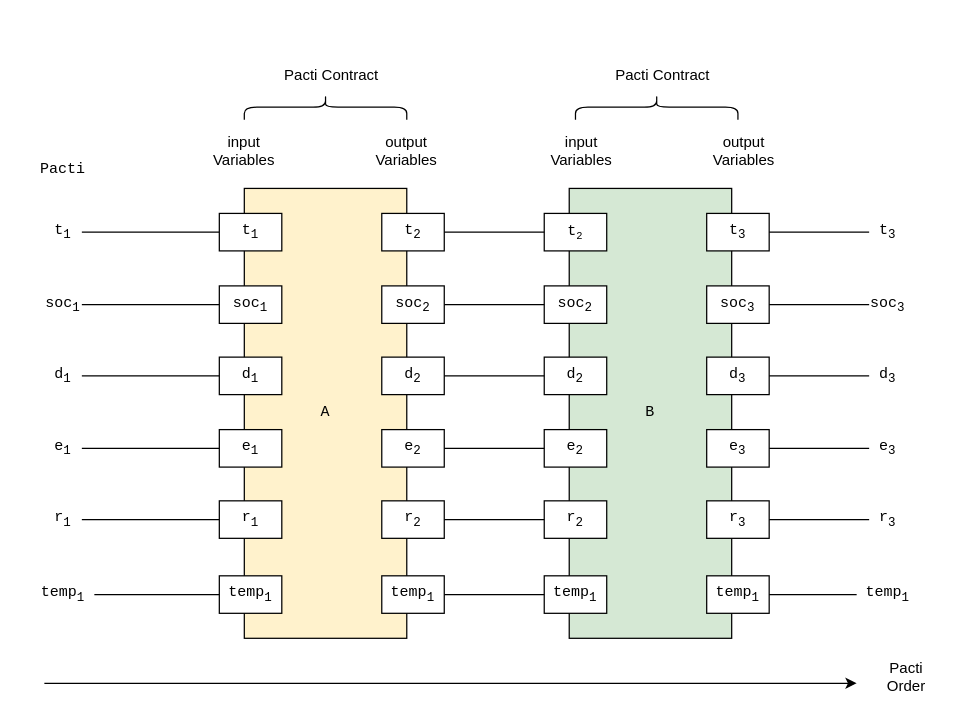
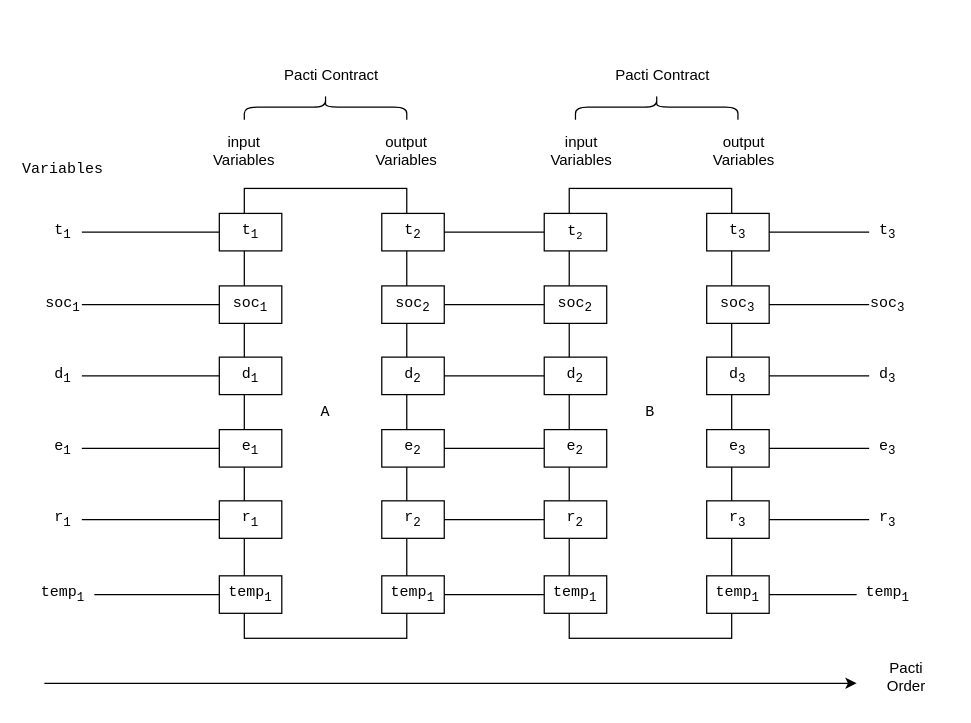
  <mxCell id="0" />
  <mxCell id="1" parent="0" />
  <mxCell id="2" value="" style="endArrow=classic;html=1;rounded=0;" parent="1" edge="1"><mxGeometry width="50" height="50" relative="1" as="geometry"><mxPoint x="35" y="546" as="sourcePoint" /><mxPoint x="685" y="546" as="targetPoint" /></mxGeometry></mxCell>
  <mxCell id="3" value="Pacti&lt;br&gt;Order" style="text;html=1;strokeColor=none;fillColor=none;align=center;verticalAlign=middle;whiteSpace=wrap;rounded=0;" parent="1" vertex="1"><mxGeometry x="695" y="526" width="60" height="30" as="geometry" /></mxCell>
  <mxCell id="4" style="edgeStyle=orthogonalEdgeStyle;rounded=0;orthogonalLoop=1;jettySize=auto;html=1;exitX=1;exitY=0.5;exitDx=0;exitDy=0;entryX=0;entryY=0.5;entryDx=0;entryDy=0;fontFamily=Courier New;endArrow=none;endFill=0;" parent="1" source="5" target="17" edge="1"><mxGeometry relative="1" as="geometry"><mxPoint x="145" y="185" as="targetPoint" /></mxGeometry></mxCell>
  <mxCell id="5" value="&lt;font face=&quot;Courier New&quot;&gt;t&lt;sub&gt;1&lt;/sub&gt;&lt;/font&gt;" style="text;html=1;strokeColor=none;fillColor=none;align=center;verticalAlign=middle;whiteSpace=wrap;rounded=0;" parent="1" vertex="1"><mxGeometry x="35" y="170" width="30" height="30" as="geometry" /></mxCell>
  <mxCell id="6" style="edgeStyle=orthogonalEdgeStyle;rounded=0;orthogonalLoop=1;jettySize=auto;html=1;exitX=1;exitY=0.5;exitDx=0;exitDy=0;entryX=0;entryY=0.5;entryDx=0;entryDy=0;fontFamily=Courier New;endArrow=none;endFill=0;" parent="1" source="7" target="18" edge="1"><mxGeometry relative="1" as="geometry"><mxPoint x="145" y="233" as="targetPoint" /></mxGeometry></mxCell>
  <mxCell id="7" value="&lt;font face=&quot;Courier New&quot;&gt;soc&lt;sub&gt;1&lt;/sub&gt;&lt;/font&gt;" style="text;html=1;strokeColor=none;fillColor=none;align=center;verticalAlign=middle;whiteSpace=wrap;rounded=0;" parent="1" vertex="1"><mxGeometry x="35" y="228" width="30" height="30" as="geometry" /></mxCell>
  <mxCell id="8" style="edgeStyle=orthogonalEdgeStyle;rounded=0;orthogonalLoop=1;jettySize=auto;html=1;entryX=0;entryY=0.5;entryDx=0;entryDy=0;fontFamily=Courier New;endArrow=none;endFill=0;" parent="1" source="9" target="19" edge="1"><mxGeometry relative="1" as="geometry"><mxPoint x="145" y="280" as="targetPoint" /></mxGeometry></mxCell>
  <mxCell id="9" value="&lt;font face=&quot;Courier New&quot;&gt;d&lt;sub&gt;1&lt;/sub&gt;&lt;/font&gt;" style="text;html=1;strokeColor=none;fillColor=none;align=center;verticalAlign=middle;whiteSpace=wrap;rounded=0;" parent="1" vertex="1"><mxGeometry x="35" y="285" width="30" height="30" as="geometry" /></mxCell>
  <mxCell id="10" style="edgeStyle=orthogonalEdgeStyle;rounded=0;orthogonalLoop=1;jettySize=auto;html=1;entryX=0;entryY=0.5;entryDx=0;entryDy=0;fontFamily=Courier New;endArrow=none;endFill=0;" parent="1" source="11" target="20" edge="1"><mxGeometry relative="1" as="geometry"><mxPoint x="145" y="328" as="targetPoint" /></mxGeometry></mxCell>
  <mxCell id="11" value="&lt;font face=&quot;Courier New&quot;&gt;e&lt;sub&gt;1&lt;/sub&gt;&lt;/font&gt;" style="text;html=1;strokeColor=none;fillColor=none;align=center;verticalAlign=middle;whiteSpace=wrap;rounded=0;" parent="1" vertex="1"><mxGeometry x="35" y="343" width="30" height="30" as="geometry" /></mxCell>
  <mxCell id="12" style="edgeStyle=orthogonalEdgeStyle;rounded=0;orthogonalLoop=1;jettySize=auto;html=1;entryX=0;entryY=0.5;entryDx=0;entryDy=0;fontFamily=Courier New;endArrow=none;endFill=0;" parent="1" source="13" target="21" edge="1"><mxGeometry relative="1" as="geometry"><mxPoint x="145" y="375" as="targetPoint" /></mxGeometry></mxCell>
  <mxCell id="13" value="&lt;font face=&quot;Courier New&quot;&gt;r&lt;sub&gt;1&lt;/sub&gt;&lt;/font&gt;" style="text;html=1;strokeColor=none;fillColor=none;align=center;verticalAlign=middle;whiteSpace=wrap;rounded=0;" parent="1" vertex="1"><mxGeometry x="35" y="400" width="30" height="30" as="geometry" /></mxCell>
- <mxCell id="14" value="Pacti" style="text;html=1;strokeColor=none;fillColor=none;align=center;verticalAlign=middle;whiteSpace=wrap;rounded=0;fontFamily=Courier New;" parent="1" vertex="1"><mxGeometry x="20" y="120" width="60" height="30" as="geometry" /></mxCell>
+ <mxCell id="14" value="Variables" style="text;html=1;strokeColor=none;fillColor=none;align=center;verticalAlign=middle;whiteSpace=wrap;rounded=0;fontFamily=Courier New;" parent="1" vertex="1"><mxGeometry x="20" y="120" width="60" height="30" as="geometry" /></mxCell>
  <mxCell id="15" value="" style="group" parent="1" vertex="1" connectable="0"><mxGeometry x="175" y="150" width="180" height="360" as="geometry" /></mxCell>
- <mxCell id="16" value="A" style="rounded=0;whiteSpace=wrap;html=1;fontFamily=Courier New;fillColor=#fff2cc;" parent="15" vertex="1"><mxGeometry x="20" width="130" height="360" as="geometry" /></mxCell>
+ <mxCell id="16" value="A" style="rounded=0;whiteSpace=wrap;html=1;fontFamily=Courier New;" parent="15" vertex="1"><mxGeometry x="20" width="130" height="360" as="geometry" /></mxCell>
  <mxCell id="17" value="t&lt;sub&gt;1&lt;/sub&gt;" style="rounded=0;whiteSpace=wrap;html=1;fontFamily=Courier New;" parent="15" vertex="1"><mxGeometry y="20" width="50" height="30" as="geometry" /></mxCell>
  <mxCell id="18" value="soc&lt;sub&gt;1&lt;/sub&gt;" style="rounded=0;whiteSpace=wrap;html=1;fontFamily=Courier New;" parent="15" vertex="1"><mxGeometry y="78" width="50" height="30" as="geometry" /></mxCell>
  <mxCell id="19" value="d&lt;sub&gt;1&lt;/sub&gt;" style="rounded=0;whiteSpace=wrap;html=1;fontFamily=Courier New;" parent="15" vertex="1"><mxGeometry y="135" width="50" height="30" as="geometry" /></mxCell>
  <mxCell id="20" value="e&lt;sub&gt;1&lt;/sub&gt;" style="rounded=0;whiteSpace=wrap;html=1;fontFamily=Courier New;" parent="15" vertex="1"><mxGeometry y="193" width="50" height="30" as="geometry" /></mxCell>
  <mxCell id="21" value="r&lt;sub&gt;1&lt;/sub&gt;" style="rounded=0;whiteSpace=wrap;html=1;fontFamily=Courier New;" parent="15" vertex="1"><mxGeometry y="250" width="50" height="30" as="geometry" /></mxCell>
  <mxCell id="22" value="t&lt;sub&gt;2&lt;/sub&gt;" style="rounded=0;whiteSpace=wrap;html=1;fontFamily=Courier New;" parent="15" vertex="1"><mxGeometry x="130" y="20" width="50" height="30" as="geometry" /></mxCell>
  <mxCell id="23" value="soc&lt;sub&gt;2&lt;/sub&gt;" style="rounded=0;whiteSpace=wrap;html=1;fontFamily=Courier New;" parent="15" vertex="1"><mxGeometry x="130" y="78" width="50" height="30" as="geometry" /></mxCell>
  <mxCell id="24" value="d&lt;sub&gt;2&lt;/sub&gt;" style="rounded=0;whiteSpace=wrap;html=1;fontFamily=Courier New;" parent="15" vertex="1"><mxGeometry x="130" y="135" width="50" height="30" as="geometry" /></mxCell>
  <mxCell id="25" value="e&lt;sub&gt;2&lt;/sub&gt;" style="rounded=0;whiteSpace=wrap;html=1;fontFamily=Courier New;" parent="15" vertex="1"><mxGeometry x="130" y="193" width="50" height="30" as="geometry" /></mxCell>
  <mxCell id="26" value="r&lt;sub&gt;2&lt;/sub&gt;" style="rounded=0;whiteSpace=wrap;html=1;fontFamily=Courier New;" parent="15" vertex="1"><mxGeometry x="130" y="250" width="50" height="30" as="geometry" /></mxCell>
  <mxCell id="27" value="temp&lt;sub&gt;1&lt;/sub&gt;" style="rounded=0;whiteSpace=wrap;html=1;fontFamily=Courier New;" vertex="1" parent="15"><mxGeometry y="310" width="50" height="30" as="geometry" /></mxCell>
  <mxCell id="28" value="temp&lt;sub&gt;1&lt;/sub&gt;" style="rounded=0;whiteSpace=wrap;html=1;fontFamily=Courier New;" vertex="1" parent="15"><mxGeometry x="130" y="310" width="50" height="30" as="geometry" /></mxCell>
  <mxCell id="29" value="" style="group" parent="1" vertex="1" connectable="0"><mxGeometry x="435" y="150" width="180" height="360" as="geometry" /></mxCell>
- <mxCell id="30" value="B" style="rounded=0;whiteSpace=wrap;html=1;fontFamily=Courier New;fillColor=#d5e8d4;" parent="29" vertex="1"><mxGeometry x="20" width="130" height="360" as="geometry" /></mxCell>
+ <mxCell id="30" value="B" style="rounded=0;whiteSpace=wrap;html=1;fontFamily=Courier New;" parent="29" vertex="1"><mxGeometry x="20" width="130" height="360" as="geometry" /></mxCell>
  <mxCell id="31" value="t&lt;span style=&quot;font-size: 10px;&quot;&gt;&lt;sub&gt;2&lt;/sub&gt;&lt;/span&gt;" style="rounded=0;whiteSpace=wrap;html=1;fontFamily=Courier New;" parent="29" vertex="1"><mxGeometry y="20" width="50" height="30" as="geometry" /></mxCell>
  <mxCell id="32" value="soc&lt;sub&gt;2&lt;/sub&gt;" style="rounded=0;whiteSpace=wrap;html=1;fontFamily=Courier New;" parent="29" vertex="1"><mxGeometry y="78" width="50" height="30" as="geometry" /></mxCell>
  <mxCell id="33" value="d&lt;sub&gt;2&lt;/sub&gt;" style="rounded=0;whiteSpace=wrap;html=1;fontFamily=Courier New;" parent="29" vertex="1"><mxGeometry y="135" width="50" height="30" as="geometry" /></mxCell>
  <mxCell id="34" value="e&lt;sub&gt;2&lt;/sub&gt;" style="rounded=0;whiteSpace=wrap;html=1;fontFamily=Courier New;" parent="29" vertex="1"><mxGeometry y="193" width="50" height="30" as="geometry" /></mxCell>
  <mxCell id="35" value="r&lt;sub&gt;2&lt;/sub&gt;" style="rounded=0;whiteSpace=wrap;html=1;fontFamily=Courier New;" parent="29" vertex="1"><mxGeometry y="250" width="50" height="30" as="geometry" /></mxCell>
  <mxCell id="36" value="t&lt;sub&gt;3&lt;/sub&gt;" style="rounded=0;whiteSpace=wrap;html=1;fontFamily=Courier New;" parent="29" vertex="1"><mxGeometry x="130" y="20" width="50" height="30" as="geometry" /></mxCell>
  <mxCell id="37" value="soc&lt;sub&gt;3&lt;/sub&gt;" style="rounded=0;whiteSpace=wrap;html=1;fontFamily=Courier New;" parent="29" vertex="1"><mxGeometry x="130" y="78" width="50" height="30" as="geometry" /></mxCell>
  <mxCell id="38" value="d&lt;sub&gt;3&lt;/sub&gt;" style="rounded=0;whiteSpace=wrap;html=1;fontFamily=Courier New;" parent="29" vertex="1"><mxGeometry x="130" y="135" width="50" height="30" as="geometry" /></mxCell>
  <mxCell id="39" value="e&lt;sub&gt;3&lt;/sub&gt;" style="rounded=0;whiteSpace=wrap;html=1;fontFamily=Courier New;" parent="29" vertex="1"><mxGeometry x="130" y="193" width="50" height="30" as="geometry" /></mxCell>
  <mxCell id="40" value="r&lt;sub&gt;3&lt;/sub&gt;" style="rounded=0;whiteSpace=wrap;html=1;fontFamily=Courier New;" parent="29" vertex="1"><mxGeometry x="130" y="250" width="50" height="30" as="geometry" /></mxCell>
  <mxCell id="41" value="temp&lt;sub&gt;1&lt;/sub&gt;" style="rounded=0;whiteSpace=wrap;html=1;fontFamily=Courier New;" vertex="1" parent="29"><mxGeometry y="310" width="50" height="30" as="geometry" /></mxCell>
  <mxCell id="42" value="temp&lt;sub&gt;1&lt;/sub&gt;" style="rounded=0;whiteSpace=wrap;html=1;fontFamily=Courier New;" vertex="1" parent="29"><mxGeometry x="130" y="310" width="50" height="30" as="geometry" /></mxCell>
  <mxCell id="43" style="edgeStyle=orthogonalEdgeStyle;rounded=0;orthogonalLoop=1;jettySize=auto;html=1;exitX=1;exitY=0.5;exitDx=0;exitDy=0;entryX=0;entryY=0.5;entryDx=0;entryDy=0;fontFamily=Courier New;endArrow=none;endFill=0;" parent="1" source="22" target="31" edge="1"><mxGeometry relative="1" as="geometry"><mxPoint x="75" y="195" as="sourcePoint" /><mxPoint x="185" y="195" as="targetPoint" /></mxGeometry></mxCell>
  <mxCell id="44" style="edgeStyle=orthogonalEdgeStyle;rounded=0;orthogonalLoop=1;jettySize=auto;html=1;exitX=1;exitY=0.5;exitDx=0;exitDy=0;entryX=0;entryY=0.5;entryDx=0;entryDy=0;fontFamily=Courier New;endArrow=none;endFill=0;" parent="1" source="23" target="32" edge="1"><mxGeometry relative="1" as="geometry"><mxPoint x="365" y="195" as="sourcePoint" /><mxPoint x="445" y="195" as="targetPoint" /></mxGeometry></mxCell>
  <mxCell id="45" style="edgeStyle=orthogonalEdgeStyle;rounded=0;orthogonalLoop=1;jettySize=auto;html=1;entryX=0;entryY=0.5;entryDx=0;entryDy=0;fontFamily=Courier New;endArrow=none;endFill=0;" parent="1" source="24" target="33" edge="1"><mxGeometry relative="1" as="geometry" /></mxCell>
  <mxCell id="46" style="edgeStyle=orthogonalEdgeStyle;rounded=0;orthogonalLoop=1;jettySize=auto;html=1;entryX=0;entryY=0.5;entryDx=0;entryDy=0;fontFamily=Courier New;endArrow=none;endFill=0;" parent="1" source="25" target="34" edge="1"><mxGeometry relative="1" as="geometry" /></mxCell>
  <mxCell id="47" style="edgeStyle=orthogonalEdgeStyle;rounded=0;orthogonalLoop=1;jettySize=auto;html=1;entryX=0;entryY=0.5;entryDx=0;entryDy=0;fontFamily=Courier New;endArrow=none;endFill=0;" parent="1" source="26" target="35" edge="1"><mxGeometry relative="1" as="geometry" /></mxCell>
  <mxCell id="48" value="&lt;font face=&quot;Courier New&quot;&gt;t&lt;sub&gt;3&lt;/sub&gt;&lt;/font&gt;" style="text;html=1;strokeColor=none;fillColor=none;align=center;verticalAlign=middle;whiteSpace=wrap;rounded=0;" parent="1" vertex="1"><mxGeometry x="695" y="170" width="30" height="30" as="geometry" /></mxCell>
  <mxCell id="49" value="&lt;font face=&quot;Courier New&quot;&gt;soc&lt;sub&gt;3&lt;/sub&gt;&lt;/font&gt;" style="text;html=1;strokeColor=none;fillColor=none;align=center;verticalAlign=middle;whiteSpace=wrap;rounded=0;" parent="1" vertex="1"><mxGeometry x="695" y="228" width="30" height="30" as="geometry" /></mxCell>
  <mxCell id="50" value="&lt;font face=&quot;Courier New&quot;&gt;d&lt;sub&gt;3&lt;/sub&gt;&lt;/font&gt;" style="text;html=1;strokeColor=none;fillColor=none;align=center;verticalAlign=middle;whiteSpace=wrap;rounded=0;" parent="1" vertex="1"><mxGeometry x="695" y="285" width="30" height="30" as="geometry" /></mxCell>
  <mxCell id="51" value="&lt;font face=&quot;Courier New&quot;&gt;e&lt;sub&gt;3&lt;/sub&gt;&lt;/font&gt;" style="text;html=1;strokeColor=none;fillColor=none;align=center;verticalAlign=middle;whiteSpace=wrap;rounded=0;" parent="1" vertex="1"><mxGeometry x="695" y="343" width="30" height="30" as="geometry" /></mxCell>
  <mxCell id="52" value="&lt;font face=&quot;Courier New&quot;&gt;r&lt;sub&gt;3&lt;/sub&gt;&lt;/font&gt;" style="text;html=1;strokeColor=none;fillColor=none;align=center;verticalAlign=middle;whiteSpace=wrap;rounded=0;" parent="1" vertex="1"><mxGeometry x="695" y="400" width="30" height="30" as="geometry" /></mxCell>
  <mxCell id="53" style="edgeStyle=orthogonalEdgeStyle;rounded=0;orthogonalLoop=1;jettySize=auto;html=1;entryX=0;entryY=0.5;entryDx=0;entryDy=0;fontFamily=Courier New;endArrow=none;endFill=0;" parent="1" source="36" target="48" edge="1"><mxGeometry relative="1" as="geometry" /></mxCell>
  <mxCell id="54" style="edgeStyle=orthogonalEdgeStyle;rounded=0;orthogonalLoop=1;jettySize=auto;html=1;entryX=0;entryY=0.5;entryDx=0;entryDy=0;fontFamily=Courier New;endArrow=none;endFill=0;" parent="1" source="37" target="49" edge="1"><mxGeometry relative="1" as="geometry" /></mxCell>
  <mxCell id="55" style="edgeStyle=orthogonalEdgeStyle;rounded=0;orthogonalLoop=1;jettySize=auto;html=1;entryX=0;entryY=0.5;entryDx=0;entryDy=0;fontFamily=Courier New;endArrow=none;endFill=0;" parent="1" source="38" target="50" edge="1"><mxGeometry relative="1" as="geometry" /></mxCell>
  <mxCell id="56" style="edgeStyle=orthogonalEdgeStyle;rounded=0;orthogonalLoop=1;jettySize=auto;html=1;entryX=0;entryY=0.5;entryDx=0;entryDy=0;fontFamily=Courier New;endArrow=none;endFill=0;" parent="1" source="39" target="51" edge="1"><mxGeometry relative="1" as="geometry" /></mxCell>
  <mxCell id="57" style="edgeStyle=orthogonalEdgeStyle;rounded=0;orthogonalLoop=1;jettySize=auto;html=1;entryX=0;entryY=0.5;entryDx=0;entryDy=0;fontFamily=Courier New;endArrow=none;endFill=0;" parent="1" source="40" target="52" edge="1"><mxGeometry relative="1" as="geometry" /></mxCell>
  <mxCell id="58" value="input&lt;br&gt;Variables" style="text;html=1;strokeColor=none;fillColor=none;align=center;verticalAlign=middle;whiteSpace=wrap;rounded=0;" parent="1" vertex="1"><mxGeometry x="165" y="105" width="60" height="30" as="geometry" /></mxCell>
  <mxCell id="59" value="input&lt;br&gt;Variables" style="text;html=1;strokeColor=none;fillColor=none;align=center;verticalAlign=middle;whiteSpace=wrap;rounded=0;" parent="1" vertex="1"><mxGeometry x="435" y="105" width="60" height="30" as="geometry" /></mxCell>
  <mxCell id="60" value="output&lt;br&gt;Variables" style="text;html=1;strokeColor=none;fillColor=none;align=center;verticalAlign=middle;whiteSpace=wrap;rounded=0;" parent="1" vertex="1"><mxGeometry x="295" y="105" width="60" height="30" as="geometry" /></mxCell>
  <mxCell id="61" value="output&lt;br&gt;Variables" style="text;html=1;strokeColor=none;fillColor=none;align=center;verticalAlign=middle;whiteSpace=wrap;rounded=0;" parent="1" vertex="1"><mxGeometry x="565" y="105" width="60" height="30" as="geometry" /></mxCell>
  <mxCell id="62" value="" style="shape=curlyBracket;whiteSpace=wrap;html=1;rounded=1;flipH=1;labelPosition=right;verticalLabelPosition=middle;align=left;verticalAlign=middle;rotation=-90;" parent="1" vertex="1"><mxGeometry x="250" width="20" height="130" as="geometry" y="20" /></mxCell>
  <mxCell id="63" value="Pacti Contract" style="text;html=1;strokeColor=none;fillColor=none;align=center;verticalAlign=middle;whiteSpace=wrap;rounded=0;" parent="1" vertex="1"><mxGeometry x="220" y="45" width="90" height="30" as="geometry" /></mxCell>
  <mxCell id="64" value="Pacti Contract" style="text;html=1;strokeColor=none;fillColor=none;align=center;verticalAlign=middle;whiteSpace=wrap;rounded=0;" parent="1" vertex="1"><mxGeometry x="485" y="45" width="90" height="30" as="geometry" /></mxCell>
  <mxCell id="65" value="" style="shape=curlyBracket;whiteSpace=wrap;html=1;rounded=1;flipH=1;labelPosition=right;verticalLabelPosition=middle;align=left;verticalAlign=middle;rotation=-90;" parent="1" vertex="1"><mxGeometry x="515" width="20" height="130" as="geometry" y="20" /></mxCell>
  <mxCell id="66" style="edgeStyle=none;html=1;entryX=0;entryY=0.5;entryDx=0;entryDy=0;endArrow=none;endFill=0;" edge="1" parent="1" source="67" target="27"><mxGeometry relative="1" as="geometry" /></mxCell>
  <mxCell id="67" value="&lt;span style=&quot;font-family: &amp;quot;Courier New&amp;quot;;&quot;&gt;temp&lt;/span&gt;&lt;sub style=&quot;font-family: &amp;quot;Courier New&amp;quot;;&quot;&gt;1&lt;/sub&gt;" style="text;html=1;strokeColor=none;fillColor=none;align=center;verticalAlign=middle;whiteSpace=wrap;rounded=0;" vertex="1" parent="1"><mxGeometry x="25" y="460" width="50" height="30" as="geometry" /></mxCell>
  <mxCell id="68" value="&lt;span style=&quot;font-family: &amp;quot;Courier New&amp;quot;;&quot;&gt;temp&lt;/span&gt;&lt;sub style=&quot;font-family: &amp;quot;Courier New&amp;quot;;&quot;&gt;1&lt;/sub&gt;" style="text;html=1;strokeColor=none;fillColor=none;align=center;verticalAlign=middle;whiteSpace=wrap;rounded=0;" vertex="1" parent="1"><mxGeometry x="685" y="460" width="50" height="30" as="geometry" /></mxCell>
  <mxCell id="69" style="edgeStyle=none;html=1;endArrow=none;endFill=0;" edge="1" parent="1" source="42" target="68"><mxGeometry relative="1" as="geometry" /></mxCell>
  <mxCell id="70" style="edgeStyle=none;html=1;entryX=0;entryY=0.5;entryDx=0;entryDy=0;endArrow=none;endFill=0;" edge="1" parent="1" source="28" target="41"><mxGeometry relative="1" as="geometry" /></mxCell>
